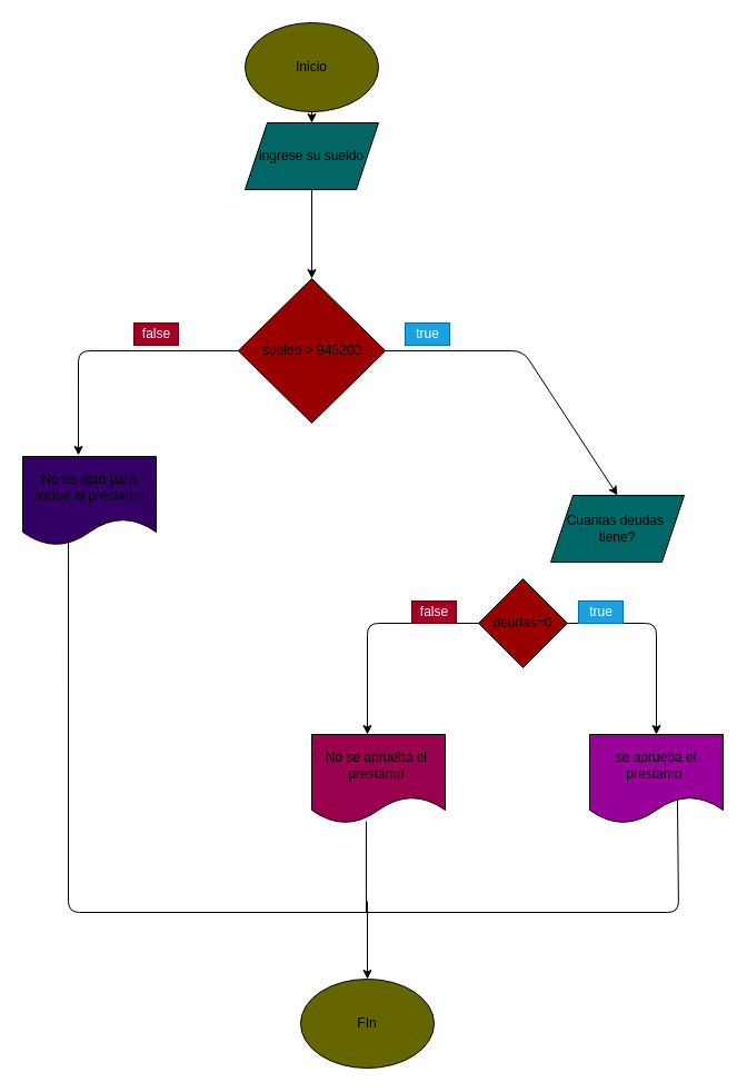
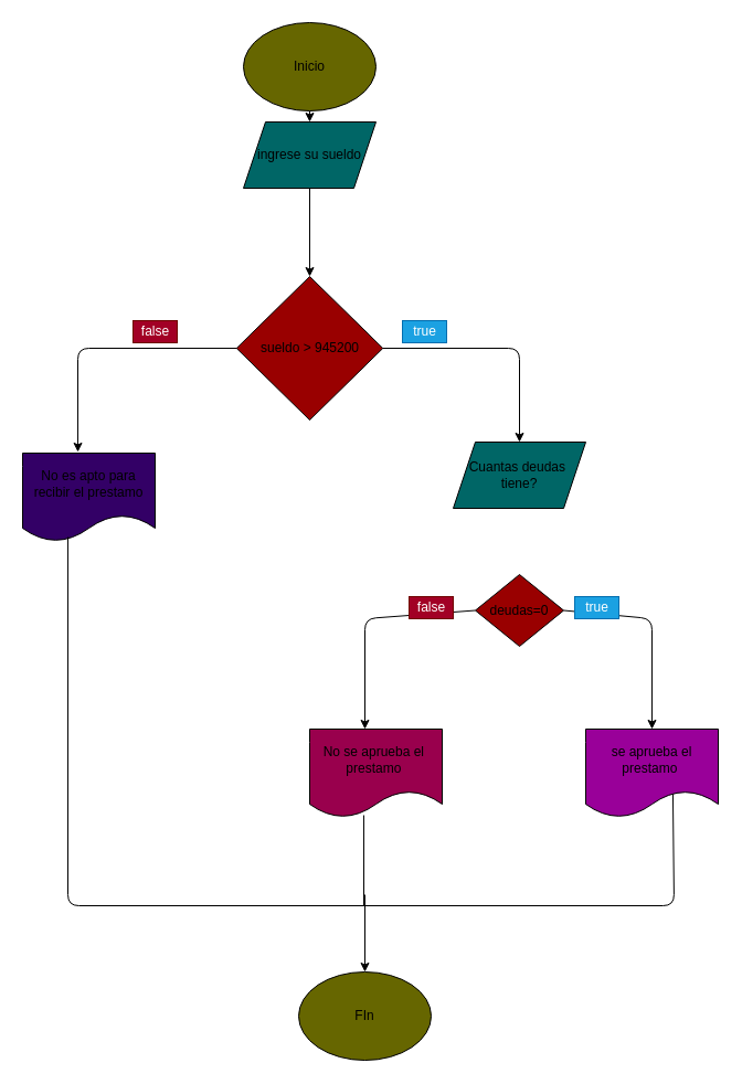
  <mxCell id="0" />
  <mxCell id="1" parent="0" />
  <mxCell id="2" value="" style="edgeStyle=none;html=1;" parent="1" source="3" target="5" edge="1"><mxGeometry relative="1" as="geometry" /></mxCell>
  <mxCell id="3" value="Inicio" style="ellipse;whiteSpace=wrap;html=1;fillColor=#666600;" parent="1" vertex="1"><mxGeometry x="220" y="20" width="120" height="80" as="geometry" /></mxCell>
  <mxCell id="4" value="" style="edgeStyle=none;html=1;" parent="1" source="5" edge="1"><mxGeometry relative="1" as="geometry"><mxPoint x="280" y="250" as="targetPoint" /></mxGeometry></mxCell>
  <mxCell id="5" value="ingrese su sueldo" style="shape=parallelogram;perimeter=parallelogramPerimeter;whiteSpace=wrap;html=1;fixedSize=1;fillColor=#006666;" parent="1" vertex="1"><mxGeometry x="220" y="110" width="120" height="60" as="geometry" /></mxCell>
  <mxCell id="6" style="edgeStyle=none;html=1;exitX=1;exitY=0.5;exitDx=0;exitDy=0;entryX=0.5;entryY=0;entryDx=0;entryDy=0;" parent="1" source="8" target="12" edge="1"><mxGeometry relative="1" as="geometry"><Array as="points"><mxPoint x="470" y="315" /></Array></mxGeometry></mxCell>
  <mxCell id="7" style="edgeStyle=none;html=1;exitX=0;exitY=0.5;exitDx=0;exitDy=0;entryX=0.417;entryY=-0.017;entryDx=0;entryDy=0;entryPerimeter=0;" parent="1" source="8" edge="1"><mxGeometry relative="1" as="geometry"><mxPoint x="70.04" y="408.98" as="targetPoint" /><Array as="points"><mxPoint x="70" y="315" /></Array></mxGeometry></mxCell>
  <mxCell id="8" value="sueldo &amp;gt; 945200&lt;br&gt;" style="rhombus;whiteSpace=wrap;html=1;fillColor=#990000;" parent="1" vertex="1"><mxGeometry x="213.75" y="250" width="132.5" height="130" as="geometry" /></mxCell>
  <mxCell id="9" style="edgeStyle=none;html=1;exitX=1;exitY=0.5;exitDx=0;exitDy=0;entryX=0.5;entryY=0;entryDx=0;entryDy=0;startArrow=none;" parent="1" source="11" target="13" edge="1"><mxGeometry relative="1" as="geometry"><mxPoint x="560" y="550" as="sourcePoint" /><Array as="points"><mxPoint x="590" y="560" /></Array></mxGeometry></mxCell>
  <mxCell id="10" style="edgeStyle=none;html=1;exitX=0;exitY=0.5;exitDx=0;exitDy=0;" parent="1" source="11" edge="1"><mxGeometry relative="1" as="geometry"><mxPoint x="330" y="660" as="targetPoint" /><Array as="points"><mxPoint x="330" y="560" /></Array></mxGeometry></mxCell>
- <mxCell id="11" value="deudas=0" style="rhombus;whiteSpace=wrap;html=1;fillColor=#990000;" parent="1" vertex="1"><mxGeometry x="430" y="520" width="80" height="80" as="geometry" /></mxCell>
- <mxCell id="12" value="Cuantas deudas&amp;nbsp;&lt;br&gt;tiene?" style="shape=parallelogram;perimeter=parallelogramPerimeter;whiteSpace=wrap;html=1;fixedSize=1;fillColor=#006666;" parent="1" vertex="1"><mxGeometry x="495" y="445" width="120" height="60" as="geometry" /></mxCell>
+ <mxCell id="11" value="deudas=0" style="rhombus;whiteSpace=wrap;html=1;fillColor=#990000;" parent="1" vertex="1"><mxGeometry x="430" y="520" width="80" height="65" as="geometry" /></mxCell>
+ <mxCell id="12" value="Cuantas deudas&amp;nbsp;&lt;br&gt;tiene?" style="shape=parallelogram;perimeter=parallelogramPerimeter;whiteSpace=wrap;html=1;fixedSize=1;fillColor=#006666;" parent="1" vertex="1"><mxGeometry x="410" y="400" width="120" height="60" as="geometry" /></mxCell>
  <mxCell id="13" value="se aprueba el prestamo&amp;nbsp;" style="shape=document;whiteSpace=wrap;html=1;boundedLbl=1;fillColor=#990099;" parent="1" vertex="1"><mxGeometry x="530" y="660" width="120" height="80" as="geometry" /></mxCell>
  <mxCell id="14" value="No se aprueba el&amp;nbsp;&lt;br&gt;prestamo&amp;nbsp;" style="shape=document;whiteSpace=wrap;html=1;boundedLbl=1;fillColor=#99004D;" parent="1" vertex="1"><mxGeometry x="280" y="660" width="120" height="80" as="geometry" /></mxCell>
  <mxCell id="15" value="No es apto para recibir el prestamo" style="shape=document;whiteSpace=wrap;html=1;boundedLbl=1;fillColor=#330066;" parent="1" vertex="1"><mxGeometry x="20" y="410" width="120" height="80" as="geometry" /></mxCell>
  <mxCell id="16" value="" style="endArrow=none;html=1;entryX=0.342;entryY=0.95;entryDx=0;entryDy=0;entryPerimeter=0;exitX=0.658;exitY=0.738;exitDx=0;exitDy=0;exitPerimeter=0;" parent="1" source="13" target="15" edge="1"><mxGeometry width="50" height="50" relative="1" as="geometry"><mxPoint x="610" y="770" as="sourcePoint" /><mxPoint x="110" y="490" as="targetPoint" /><Array as="points"><mxPoint x="610" y="820" /><mxPoint x="61" y="820" /></Array></mxGeometry></mxCell>
  <mxCell id="17" value="" style="endArrow=none;html=1;entryX=0.408;entryY=0.975;entryDx=0;entryDy=0;entryPerimeter=0;" parent="1" target="14" edge="1"><mxGeometry width="50" height="50" relative="1" as="geometry"><mxPoint x="329" y="820" as="sourcePoint" /><mxPoint x="360" y="740" as="targetPoint" /></mxGeometry></mxCell>
  <mxCell id="18" value="" style="endArrow=classic;html=1;" parent="1" edge="1"><mxGeometry width="50" height="50" relative="1" as="geometry"><mxPoint x="330" y="810" as="sourcePoint" /><mxPoint x="330" y="880" as="targetPoint" /></mxGeometry></mxCell>
  <mxCell id="19" value="FIn" style="ellipse;whiteSpace=wrap;html=1;fillColor=#666600;" parent="1" vertex="1"><mxGeometry x="270" y="880" width="120" height="80" as="geometry" /></mxCell>
  <mxCell id="20" value="true" style="text;html=1;align=center;verticalAlign=middle;resizable=0;points=[];autosize=1;strokeColor=#006EAF;fillColor=#1ba1e2;fontColor=#ffffff;" parent="1" vertex="1"><mxGeometry x="520" y="540" width="40" height="20" as="geometry" /></mxCell>
  <mxCell id="21" value="false" style="text;html=1;align=center;verticalAlign=middle;resizable=0;points=[];autosize=1;strokeColor=#6F0000;fillColor=#a20025;fontColor=#ffffff;" parent="1" vertex="1"><mxGeometry x="370" y="540" width="40" height="20" as="geometry" /></mxCell>
  <mxCell id="22" value="true" style="text;html=1;align=center;verticalAlign=middle;resizable=0;points=[];autosize=1;strokeColor=#006EAF;fillColor=#1ba1e2;fontColor=#ffffff;" parent="1" vertex="1"><mxGeometry x="364" y="290" width="40" height="20" as="geometry" /></mxCell>
  <mxCell id="23" value="false" style="text;html=1;align=center;verticalAlign=middle;resizable=0;points=[];autosize=1;strokeColor=#6F0000;fillColor=#a20025;fontColor=#ffffff;" parent="1" vertex="1"><mxGeometry x="120" y="290" width="40" height="20" as="geometry" /></mxCell>
